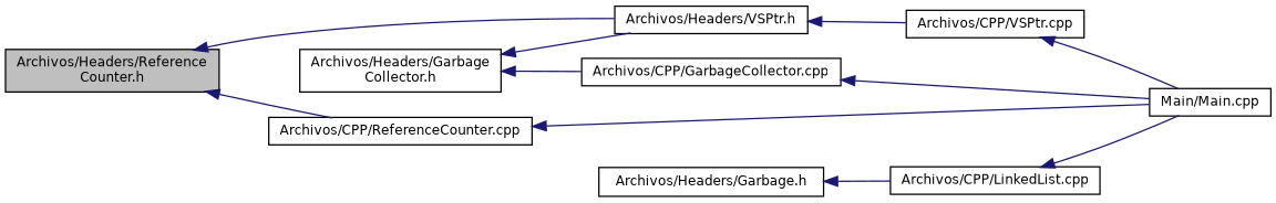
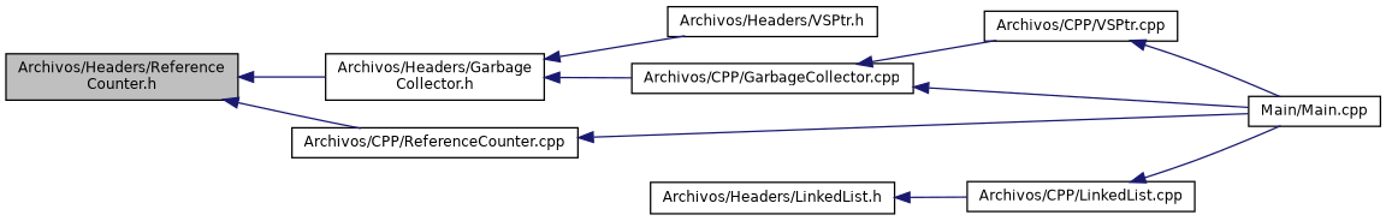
  digraph {
    rankdir=LR
    node [color=black fillcolor=white fontname=Helvetica fontsize=10 shape=record style=filled]
    edge [color=midnightblue dir=back fontname=Helvetica fontsize=10 labelfontname=Helvetica labelfontsize=10 style=solid]
    n1 [fillcolor=grey75 fontcolor=black height=0.2 label="Archivos/Headers/Reference\lCounter.h" width=0.4]
    n2 [height=0.2 label="Archivos/Headers/VSPtr.h" width=0.4]
    n3 [height=0.2 label="Archivos/CPP/ReferenceCounter.cpp" width=0.4]
    n4 [height=0.2 label="Archivos/CPP/VSPtr.cpp" width=0.4]
    n5 [height=0.2 label="Main/Main.cpp" width=0.4]
-   n6 [height=0.2 label="Archivos/Headers/Garbage.h" width=0.4]
+   n6 [height=0.2 label="Archivos/Headers/LinkedList.h" width=0.4]
    n7 [height=0.2 label="Archivos/CPP/LinkedList.cpp" width=0.4]
    n8 [height=0.2 label="Archivos/Headers/Garbage\lCollector.h" width=0.4]
    n9 [height=0.2 label="Archivos/CPP/GarbageCollector.cpp" width=0.4]
-   n1 -> n2
+   n1 -> n8
    n1 -> n3
-   n2 -> n4
+   n9 -> n4
    n3 -> n5
    n4 -> n5
    n6 -> n7
    n7 -> n5
    n8 -> n2
    n8 -> n9
    n9 -> n5
  }
